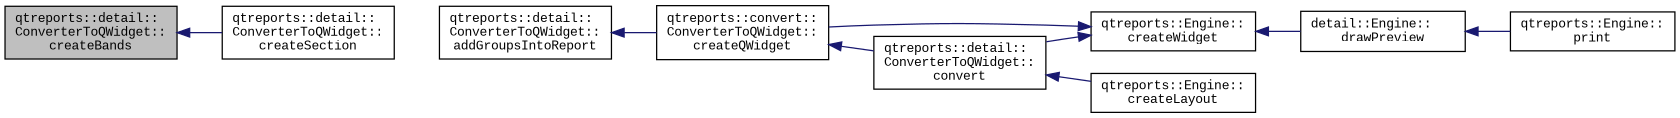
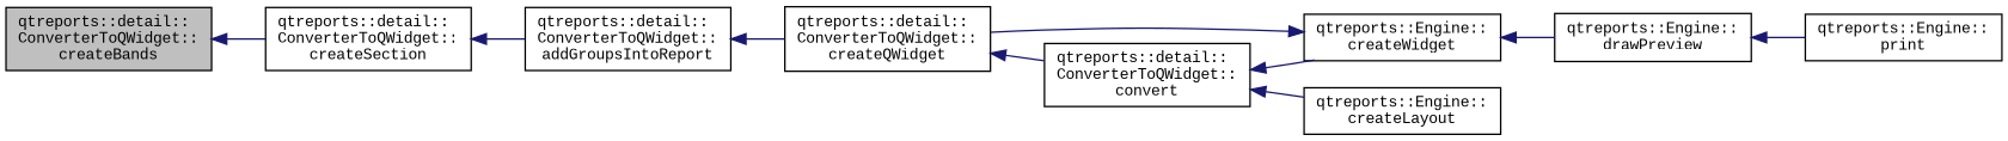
  digraph {
    fontname="Liberation Mono"
    rankdir=LR
    node [color=black fontname="Liberation Mono" fontsize=10 shape=record]
    edge [color=midnightblue dir=back fontname="Liberation Mono" fontsize=10 labelfontname=Helvetica labelfontsize=10 style=solid]
    n1 [fillcolor=grey75 fontcolor=black height=0.2 label="qtreports::detail::\lConverterToQWidget::\lcreateBands" style=filled width=0.4]
    n2 [height=0.2 label="qtreports::detail::\lConverterToQWidget::\lcreateSection" width=0.4]
    n3 [height=0.2 label="qtreports::detail::\lConverterToQWidget::\laddGroupsIntoReport" width=0.4]
-   n4 [height=0.2 label="qtreports::convert::\lConverterToQWidget::\lcreateQWidget" width=0.4]
+   n4 [height=0.2 label="qtreports::detail::\lConverterToQWidget::\lcreateQWidget" width=0.4]
    n5 [height=0.2 label="qtreports::detail::\lConverterToQWidget::\lconvert" width=0.4]
    n6 [height=0.2 label="qtreports::Engine::\lcreateWidget" width=0.4]
    n7 [height=0.2 label="qtreports::Engine::\lcreateLayout" width=0.4]
-   n8 [height=0.2 label="detail::Engine::\ldrawPreview" width=0.4]
+   n8 [height=0.2 label="qtreports::Engine::\ldrawPreview" width=0.4]
    n9 [height=0.2 label="qtreports::Engine::\lprint" width=0.4]
    n1 -> n2
+   n2 -> n3
    n3 -> n4
    n4 -> n5
-   n6 -> n5
+   n5 -> n6
    n5 -> n7
    n6 -> n4
    n6 -> n8
    n8 -> n9
  }
